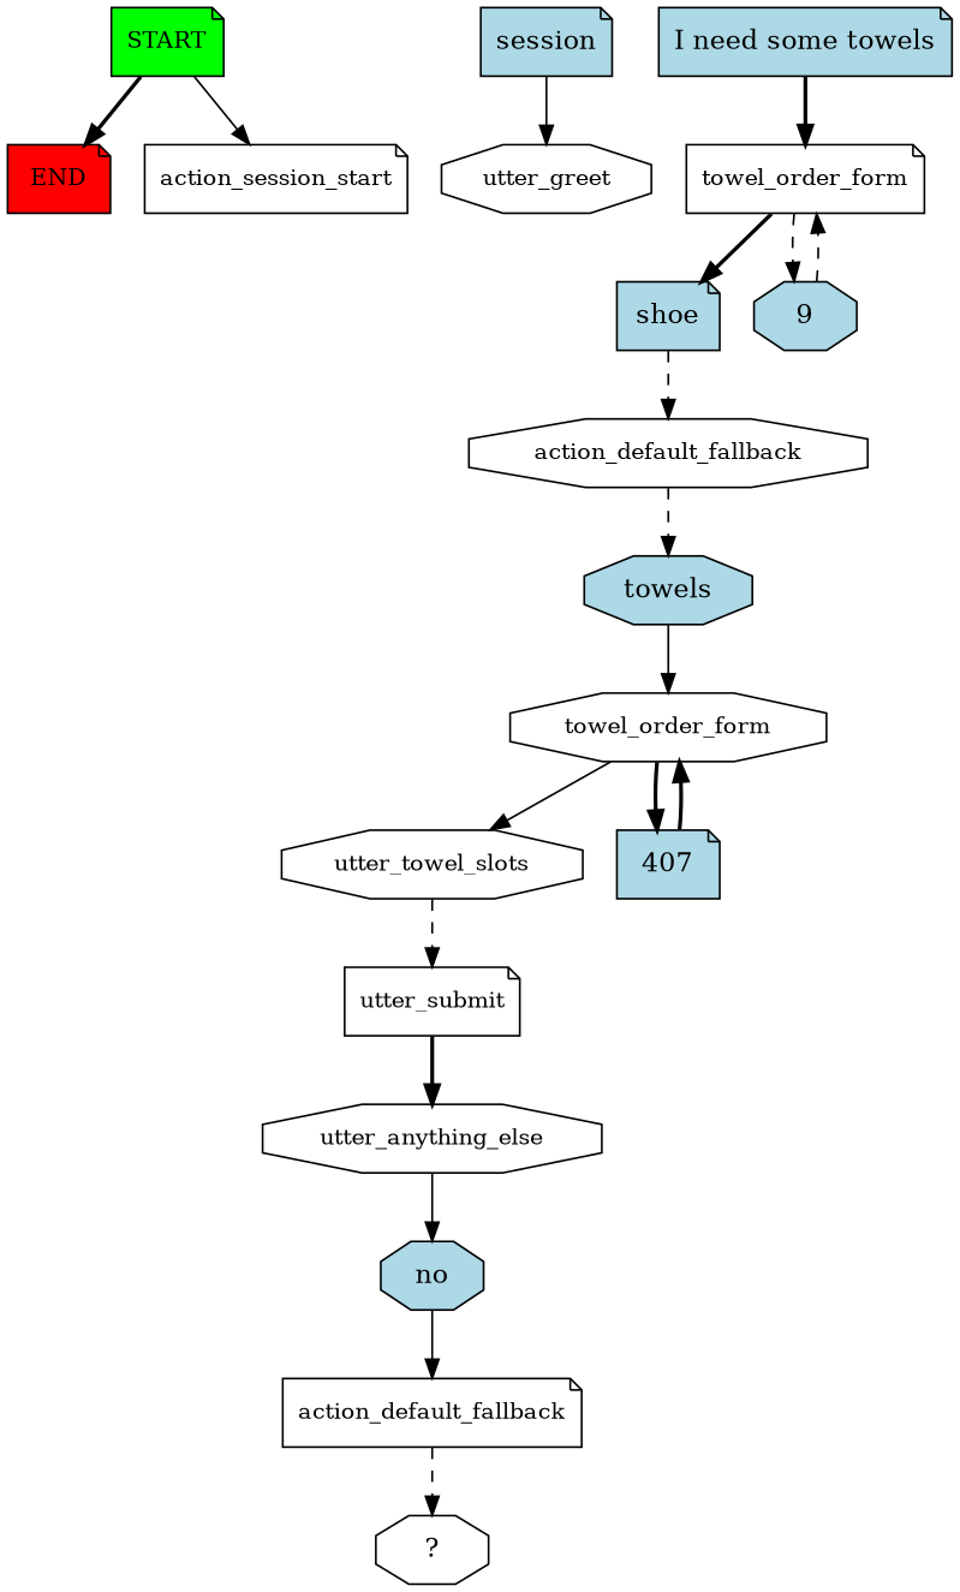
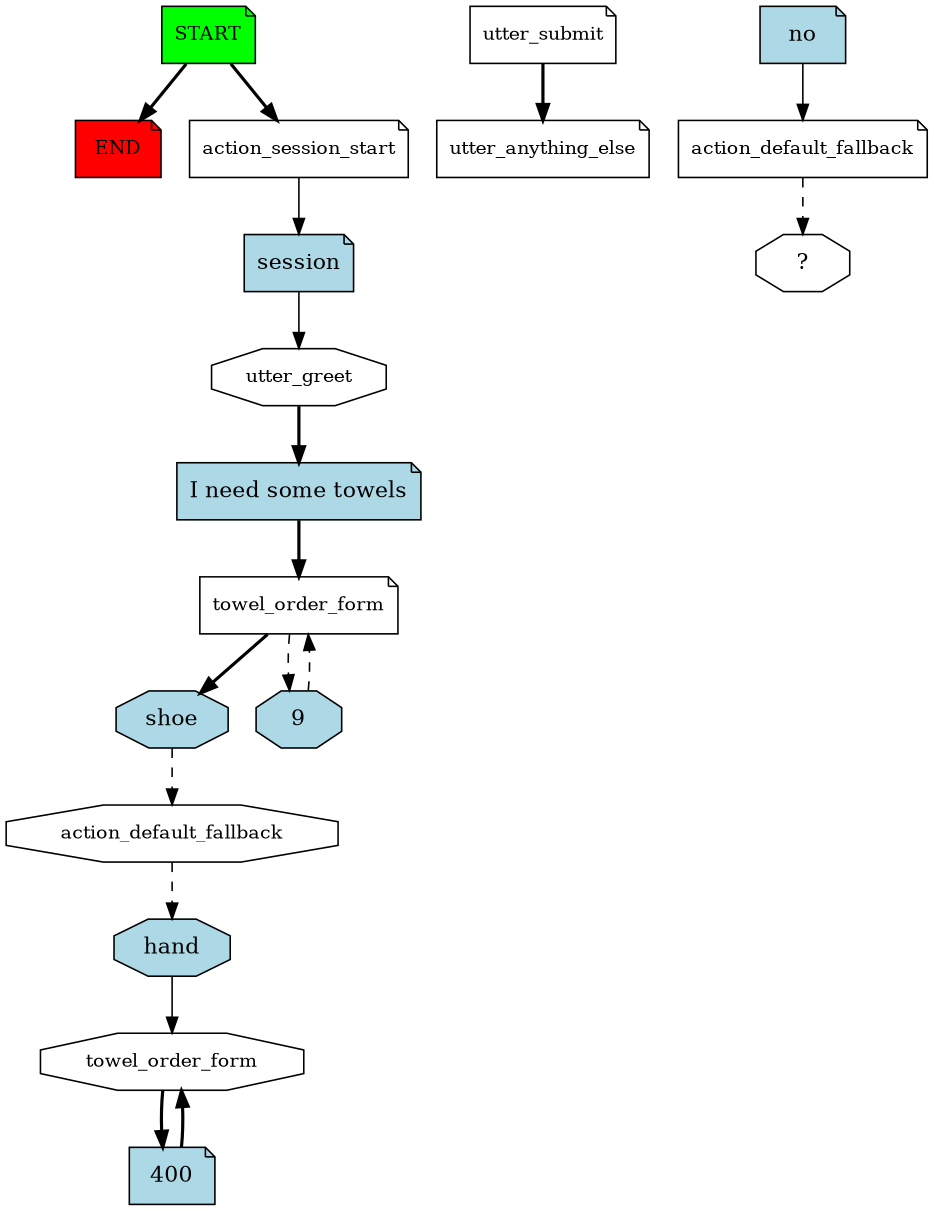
  digraph {
    node [fontsize=12 shape=note]
    edge [style=bold]
    n1 [fillcolor=green label=START style=filled]
    n2 [fillcolor=red label=END style=filled]
    n3 [label=action_session_start]
    n4 [fillcolor=lightblue label=session style=filled fontsize=""]
    n5 [label=utter_greet shape=octagon]
    n6 [fillcolor=lightblue label="I need some towels" style=filled fontsize=""]
    n7 [label=towel_order_form]
-   n8 [fillcolor=lightblue label=shoe style=filled fontsize=""]
+   n8 [fillcolor=lightblue label=shoe shape=octagon style=filled fontsize=""]
    n9 [fillcolor=lightblue label=9 shape=octagon style=filled fontsize=""]
    n10 [label=action_default_fallback shape=octagon]
-   n11 [fillcolor=lightblue label=towels shape=octagon style=filled fontsize=""]
+   n11 [fillcolor=lightblue label=hand shape=octagon style=filled fontsize=""]
    n12 [label=towel_order_form shape=octagon]
-   n13 [label=utter_towel_slots shape=octagon]
-   n14 [fillcolor=lightblue label=407 style=filled fontsize=""]
+   n14 [fillcolor=lightblue label=400 style=filled fontsize=""]
    n15 [label=utter_submit]
-   n16 [label=utter_anything_else shape=octagon]
-   n17 [fillcolor=lightblue label=no shape=octagon style=filled fontsize=""]
+   n16 [label=utter_anything_else]
+   n17 [fillcolor=lightblue label=no style=filled fontsize=""]
    n18 [label=action_default_fallback]
    n19 [label="  ?  " shape=octagon fontsize=""]
    n1 -> n2
-   n1 -> n3 [style=solid]
+   n1 -> n3
+   n3 -> n4 [style=solid]
    n4 -> n5 [style=solid]
+   n5 -> n6
    n6 -> n7
    n7 -> n8
    n7 -> n9 [style=dashed]
    n8 -> n10 [style=dashed]
    n9 -> n7 [style=dashed]
    n10 -> n11 [style=dashed]
    n11 -> n12 [style=solid]
-   n12 -> n13 [style=solid]
    n12 -> n14
-   n13 -> n15 [style=dashed]
    n14 -> n12
    n15 -> n16
-   n16 -> n17 [style=solid]
    n17 -> n18 [style=solid]
    n18 -> n19 [style=dashed]
  }
